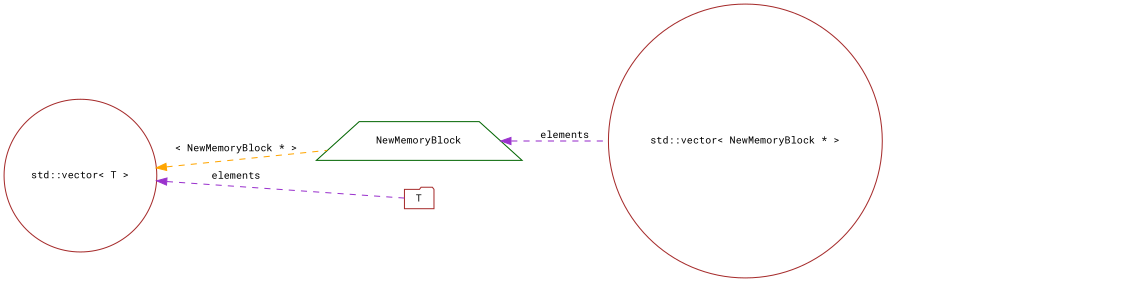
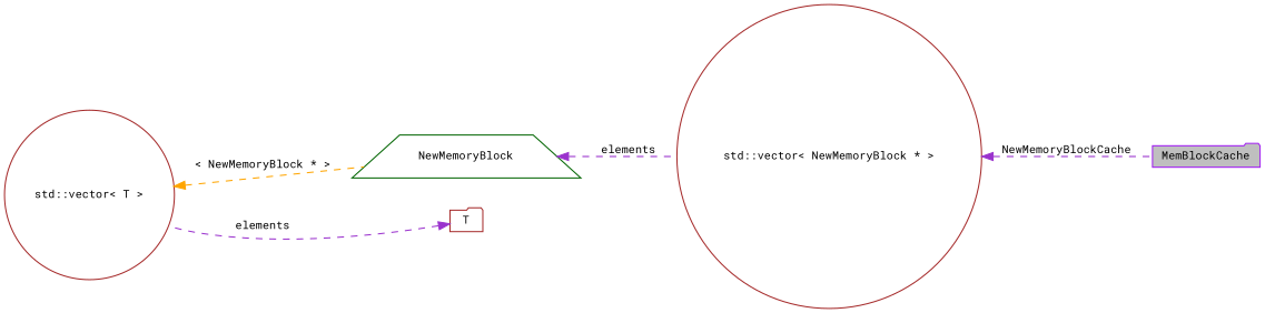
  digraph {
    fontname="Roboto Mono"
    rankdir=LR
    node [color=brown fillcolor=white fontname="Roboto Mono" fontsize=10 shape=folder style=filled]
    edge [color=darkorchid3 dir=back fontname="Roboto Mono" fontsize=10 labelfontname=FreeSans labelfontsize=10 style=dashed]
+   n1 [color=purple fillcolor=grey75 fontcolor=black height=0.2 label=MemBlockCache width=0.4]
    n2 [height=0.2 label="std::vector\< NewMemoryBlock * \>" shape=circle width=0.4]
    n3 [color=darkgreen height=0.2 label=NewMemoryBlock shape=trapezium width=0.4]
    n4 [height=0.2 label="std::vector\< T \>" shape=circle width=0.4]
    n5 [height=0.2 label=T width=0.4]
+   n2 -> n1 [label=NewMemoryBlockCache]
    n3 -> n2 [label=elements]
    n4 -> n3 [color=orange label="\< NewMemoryBlock * \>"]
-   n4 -> n5 [label=elements]
+   n5 -> n4 [label=elements]
  }
